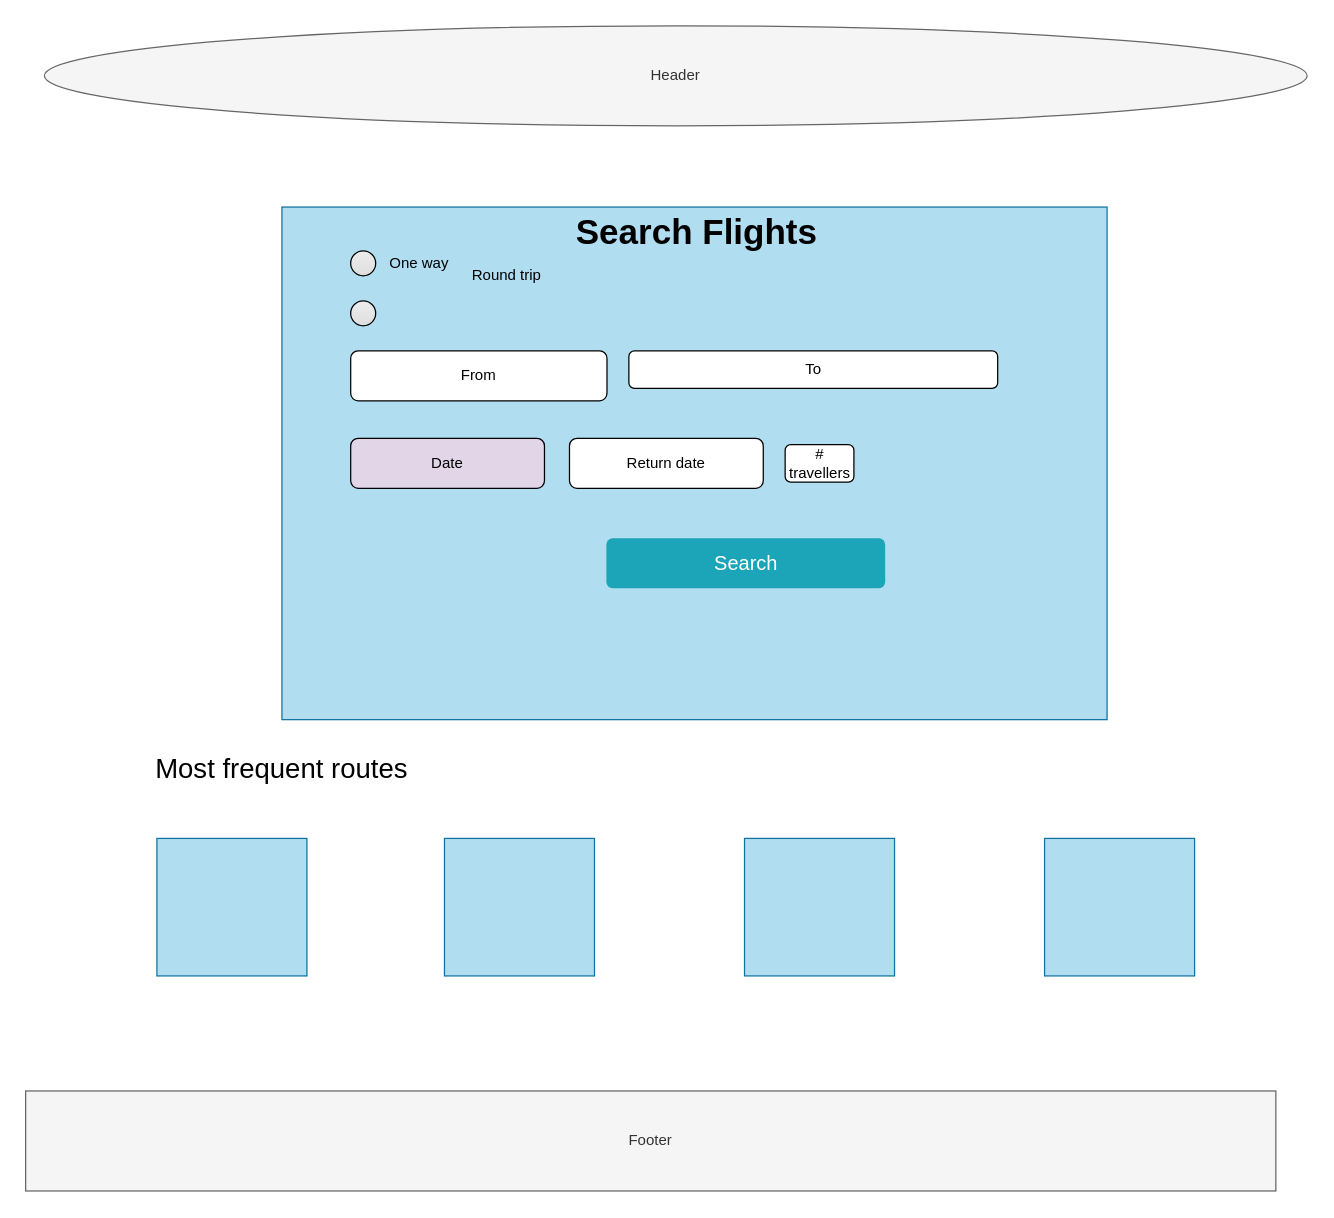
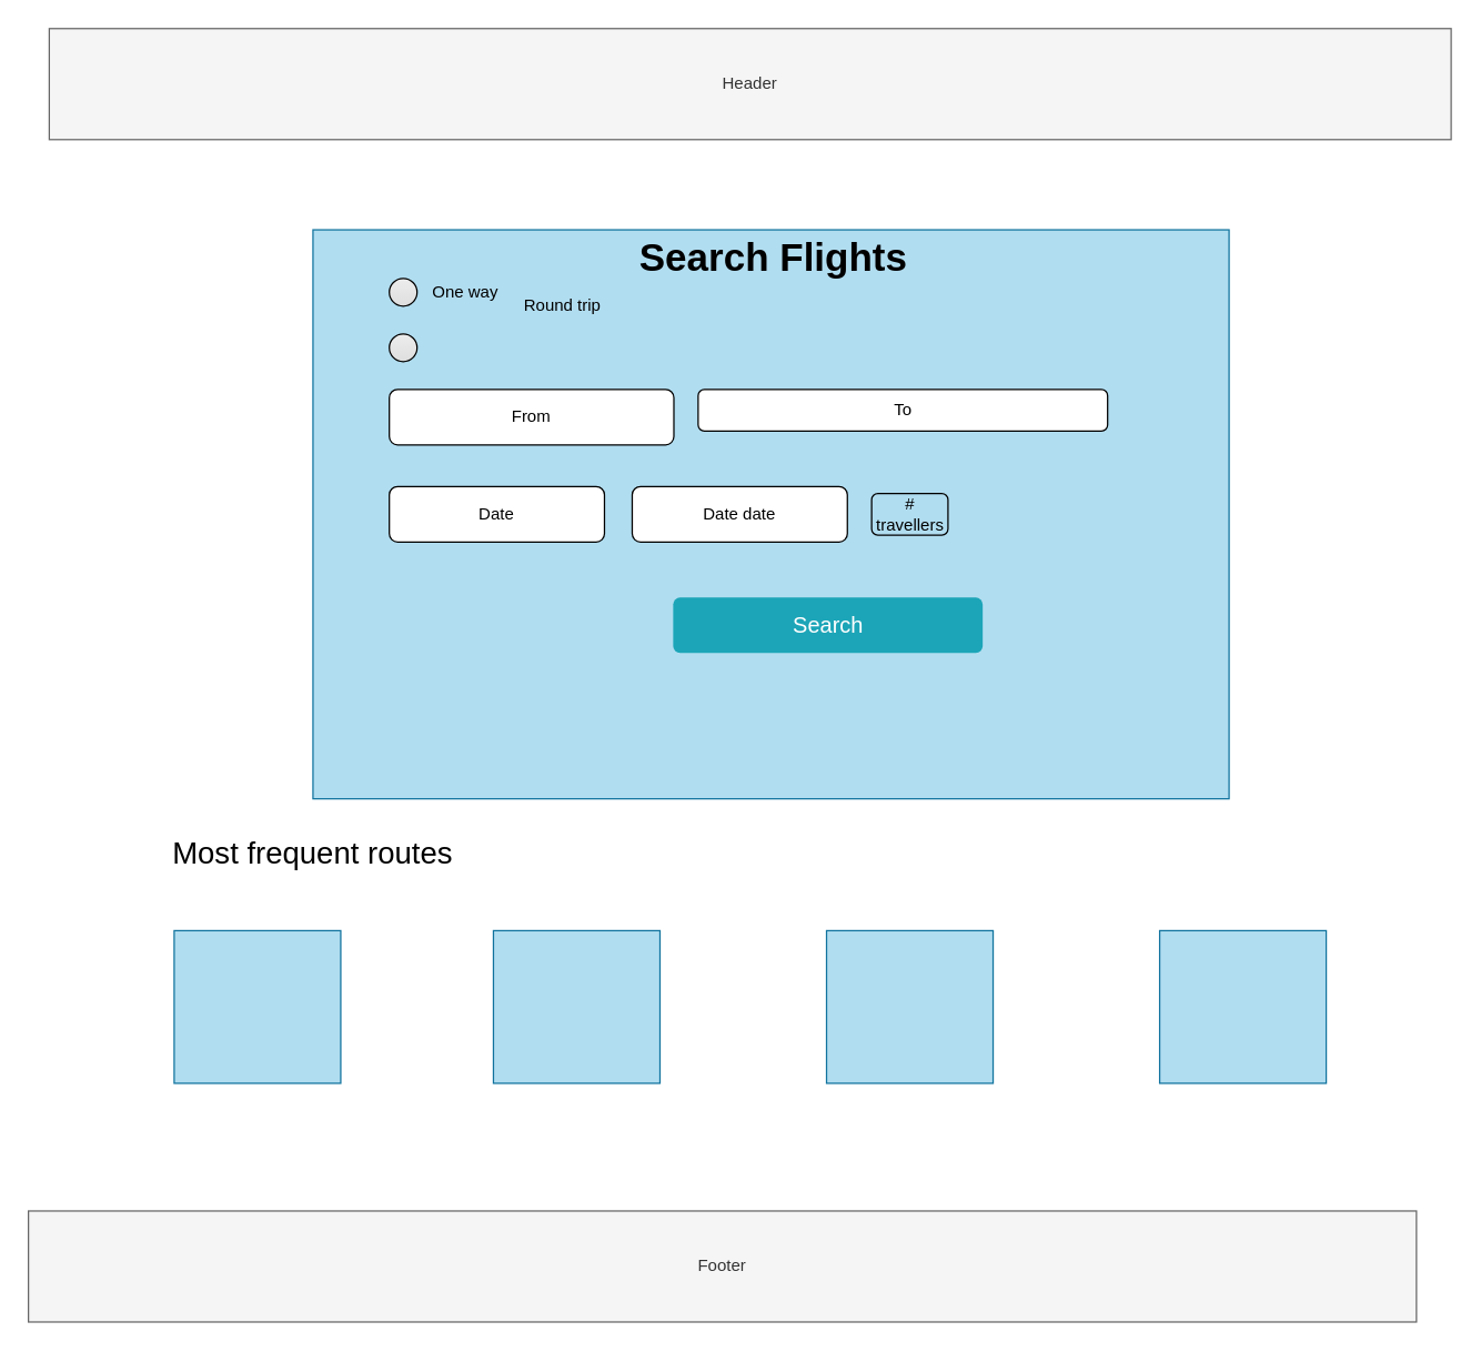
  <mxCell id="0" style=";html=1;" />
  <mxCell id="1" style=";html=1;" parent="0" />
- <mxCell id="2" value="Header" style="ellipse;whiteSpace=wrap;html=1;fillColor=#f5f5f5;fontColor=#333333;strokeColor=#666666;" vertex="1" parent="1"><mxGeometry x="35" y="20" width="1010" height="80" as="geometry" /></mxCell>
+ <mxCell id="2" value="Header" style="rounded=0;whiteSpace=wrap;html=1;fillColor=#f5f5f5;fontColor=#333333;strokeColor=#666666;" vertex="1" parent="1"><mxGeometry x="35" y="20" width="1010" height="80" as="geometry" /></mxCell>
  <mxCell id="3" value="Footer" style="rounded=0;whiteSpace=wrap;html=1;fillColor=#f5f5f5;fontColor=#333333;strokeColor=#666666;" vertex="1" parent="1"><mxGeometry x="20" y="872" width="1000" height="80" as="geometry" /></mxCell>
  <mxCell id="4" value="" style="rounded=0;whiteSpace=wrap;html=1;fillColor=#b1ddf0;strokeColor=#10739e;" vertex="1" parent="1"><mxGeometry x="225" y="165" width="660" height="410" as="geometry" /></mxCell>
  <mxCell id="5" value="&lt;font style=&quot;font-size: 28px;&quot;&gt;&lt;b style=&quot;&quot;&gt;Search Flights&lt;/b&gt;&lt;/font&gt;" style="text;html=1;align=center;verticalAlign=middle;whiteSpace=wrap;rounded=0;" vertex="1" parent="1"><mxGeometry x="455" y="170" width="203.75" height="30" as="geometry" /></mxCell>
  <mxCell id="6" value="" style="rounded=0;whiteSpace=wrap;html=1;fillColor=#b1ddf0;strokeColor=#10739e;" vertex="1" parent="1"><mxGeometry x="125" y="670" width="120" height="110" as="geometry" /></mxCell>
  <mxCell id="7" value="" style="rounded=0;whiteSpace=wrap;html=1;fillColor=#b1ddf0;strokeColor=#10739e;" vertex="1" parent="1"><mxGeometry x="355" y="670" width="120" height="110" as="geometry" /></mxCell>
  <mxCell id="8" value="" style="rounded=0;whiteSpace=wrap;html=1;fillColor=#b1ddf0;strokeColor=#10739e;" vertex="1" parent="1"><mxGeometry x="835" y="670" width="120" height="110" as="geometry" /></mxCell>
  <mxCell id="9" value="" style="rounded=0;whiteSpace=wrap;html=1;fillColor=#b1ddf0;strokeColor=#10739e;" vertex="1" parent="1"><mxGeometry x="595" y="670" width="120" height="110" as="geometry" /></mxCell>
  <mxCell id="10" value="&lt;font style=&quot;font-size: 22px;&quot;&gt;Most frequent routes&lt;/font&gt;" style="text;html=1;align=center;verticalAlign=middle;whiteSpace=wrap;rounded=0;" vertex="1" parent="1"><mxGeometry x="95" y="600" width="260" height="30" as="geometry" /></mxCell>
  <mxCell id="11" value="" style="html=1;shadow=0;dashed=0;shape=mxgraph.bootstrap.radioButton2;labelPosition=right;verticalLabelPosition=middle;align=left;verticalAlign=middle;gradientColor=#DEDEDE;fillColor=#EDEDED;checked=0;spacing=5;checkedFill=#0085FC;checkedStroke=#ffffff;sketch=0;" vertex="1" parent="1"><mxGeometry x="280" y="200" width="20" height="20" as="geometry" /></mxCell>
  <mxCell id="12" value="" style="html=1;shadow=0;dashed=0;shape=mxgraph.bootstrap.radioButton2;labelPosition=right;verticalLabelPosition=middle;align=left;verticalAlign=middle;gradientColor=#DEDEDE;fillColor=#EDEDED;checked=0;spacing=5;checkedFill=#0085FC;checkedStroke=#ffffff;sketch=0;" vertex="1" parent="1"><mxGeometry x="280" y="240" width="20" height="20" as="geometry" /></mxCell>
  <mxCell id="13" value="One way" style="text;html=1;align=center;verticalAlign=middle;whiteSpace=wrap;rounded=0;" vertex="1" parent="1"><mxGeometry x="305" y="195" width="60" height="30" as="geometry" /></mxCell>
  <mxCell id="14" value="Round trip" style="text;html=1;align=center;verticalAlign=middle;whiteSpace=wrap;rounded=0;" vertex="1" parent="1"><mxGeometry x="375" y="205" width="60" height="30" as="geometry" /></mxCell>
  <mxCell id="15" value="From" style="rounded=1;whiteSpace=wrap;html=1;" vertex="1" parent="1"><mxGeometry x="280" y="280" width="205" height="40" as="geometry" /></mxCell>
  <mxCell id="16" value="To" style="rounded=1;whiteSpace=wrap;html=1;" vertex="1" parent="1"><mxGeometry x="502.5" y="280" width="295" height="30" as="geometry" /></mxCell>
- <mxCell id="17" value="Date" style="rounded=1;whiteSpace=wrap;html=1;fillColor=#e1d5e7;" vertex="1" parent="1"><mxGeometry x="280" y="350" width="155" height="40" as="geometry" /></mxCell>
- <mxCell id="18" value="# travellers" style="rounded=1;whiteSpace=wrap;html=1;" vertex="1" parent="1"><mxGeometry x="627.5" y="355" width="55" height="30" as="geometry" /></mxCell>
- <mxCell id="19" value="Return date" style="rounded=1;whiteSpace=wrap;html=1;" vertex="1" parent="1"><mxGeometry x="455" y="350" width="155" height="40" as="geometry" /></mxCell>
+ <mxCell id="17" value="Date" style="rounded=1;whiteSpace=wrap;html=1;" vertex="1" parent="1"><mxGeometry x="280" y="350" width="155" height="40" as="geometry" /></mxCell>
+ <mxCell id="18" value="# travellers" style="rounded=1;whiteSpace=wrap;html=1;fillColor=#b1ddf0;" vertex="1" parent="1"><mxGeometry x="627.5" y="355" width="55" height="30" as="geometry" /></mxCell>
+ <mxCell id="19" value="Date date" style="rounded=1;whiteSpace=wrap;html=1;" vertex="1" parent="1"><mxGeometry x="455" y="350" width="155" height="40" as="geometry" /></mxCell>
  <mxCell id="20" value="Search" style="html=1;shadow=0;dashed=0;shape=mxgraph.bootstrap.rrect;rSize=5;strokeColor=none;strokeWidth=1;fillColor=#1CA5B8;fontColor=#FFFFFF;whiteSpace=wrap;align=center;verticalAlign=middle;spacingLeft=0;fontStyle=0;fontSize=16;spacing=5;" vertex="1" parent="1"><mxGeometry x="484.5" y="430" width="223" height="40" as="geometry" /></mxCell>
